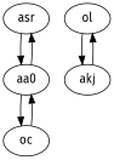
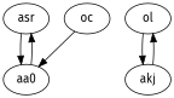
  digraph {
    fontname="Fira Sans"
    fontsize=10
    rankdir=TB
    node [fontname="Fira Sans"]
    edge [fontname="Fira Sans"]
    asr
    oc
    ol
    n4 [label=aa0]
    akj
    subgraph sub_1 {
      rank=none
      asr
      oc
    }
    subgraph sub_2 {
      rank=none
      ol
    }
    subgraph sub_3 {
      rank=none
      n4
    }
    subgraph sub_4 {
      rank=none
      asr
      n4
    }
    subgraph sub_5 {
      rank=none
      akj
    }
    asr -> n4
    oc -> n4
    ol -> akj
    n4 -> asr
-   n4 -> oc
    akj -> ol
  }
